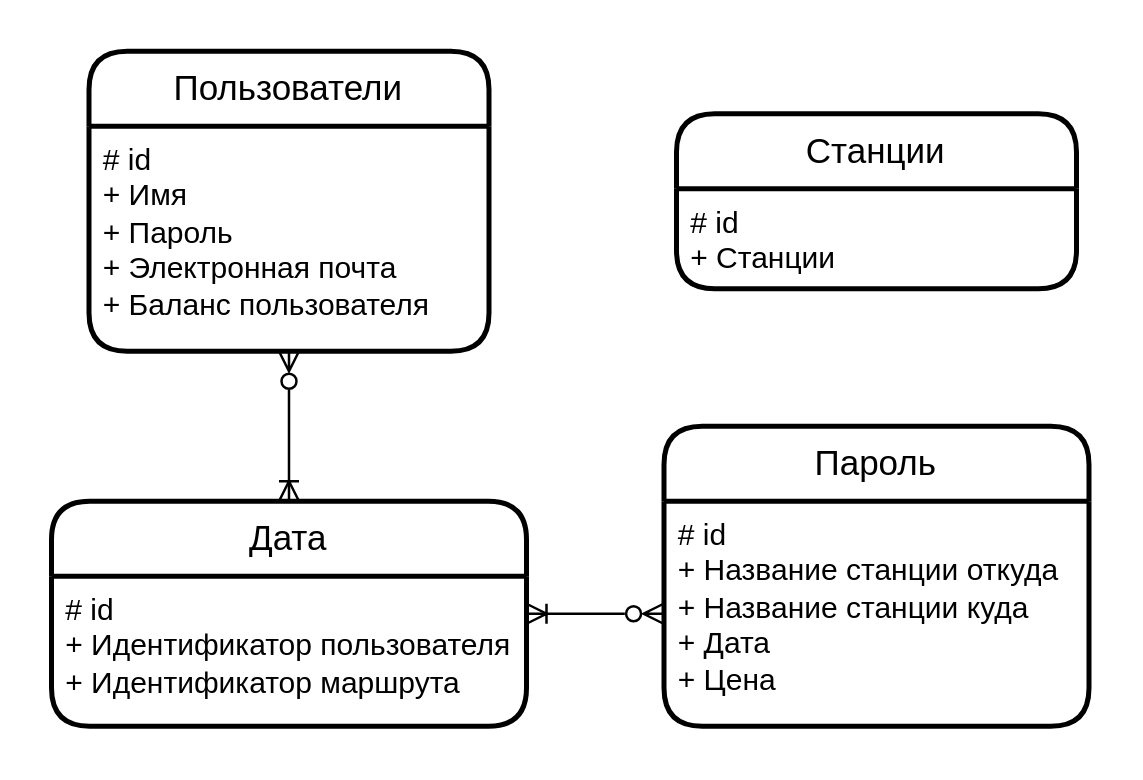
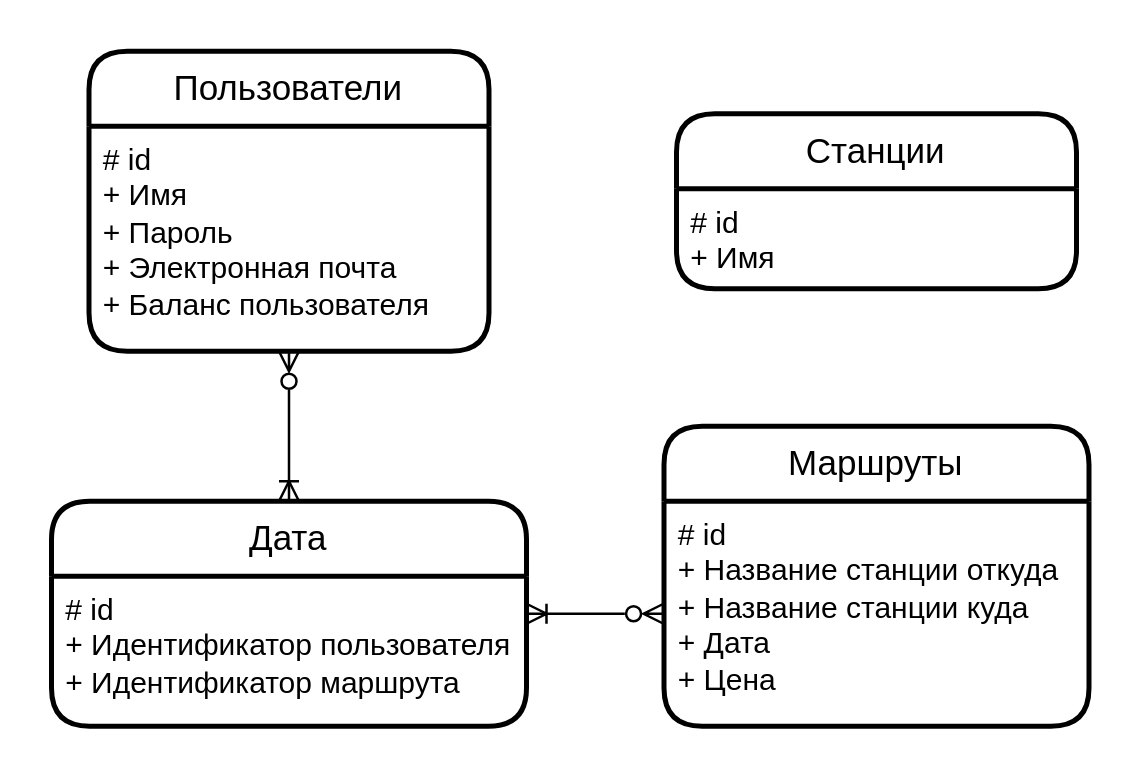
  <mxCell id="0" />
  <mxCell id="1" parent="0" />
  <mxCell id="2" value="Пользователи" style="swimlane;childLayout=stackLayout;horizontal=1;startSize=30;horizontalStack=0;rounded=1;fontSize=14;fontStyle=0;strokeWidth=2;resizeParent=0;resizeLast=1;shadow=0;dashed=0;align=center;arcSize=17;whiteSpace=wrap;html=1;" vertex="1" parent="1"><mxGeometry x="35" y="20" width="160" height="120" as="geometry" /></mxCell>
  <mxCell id="3" value="# id&lt;br&gt;+ Имя&lt;br&gt;+ Пароль&lt;br&gt;+ Электронная почта&lt;br&gt;+ Баланс пользователя" style="align=left;strokeColor=none;fillColor=none;spacingLeft=4;fontSize=12;verticalAlign=top;resizable=0;rotatable=0;part=1;html=1;" vertex="1" parent="2"><mxGeometry y="30" width="160" height="90" as="geometry" /></mxCell>
  <mxCell id="4" value="Станции" style="swimlane;childLayout=stackLayout;horizontal=1;startSize=30;horizontalStack=0;rounded=1;fontSize=14;fontStyle=0;strokeWidth=2;resizeParent=0;resizeLast=1;shadow=0;dashed=0;align=center;arcSize=17;whiteSpace=wrap;html=1;" vertex="1" parent="1"><mxGeometry x="270" y="45" width="160" height="70" as="geometry" /></mxCell>
- <mxCell id="5" value="# id&lt;br&gt;+ Станции" style="align=left;strokeColor=none;fillColor=none;spacingLeft=4;fontSize=12;verticalAlign=top;resizable=0;rotatable=0;part=1;html=1;" vertex="1" parent="4"><mxGeometry y="30" width="160" height="40" as="geometry" /></mxCell>
+ <mxCell id="5" value="# id&lt;br&gt;+ Имя" style="align=left;strokeColor=none;fillColor=none;spacingLeft=4;fontSize=12;verticalAlign=top;resizable=0;rotatable=0;part=1;html=1;" vertex="1" parent="4"><mxGeometry y="30" width="160" height="40" as="geometry" /></mxCell>
  <mxCell id="6" value="" style="edgeStyle=orthogonalEdgeStyle;rounded=0;orthogonalLoop=1;jettySize=auto;html=1;startArrow=ERoneToMany;startFill=0;endArrow=ERzeroToMany;endFill=0;" edge="1" parent="1" source="7" target="3"><mxGeometry relative="1" as="geometry" /></mxCell>
  <mxCell id="7" value="Дата" style="swimlane;childLayout=stackLayout;horizontal=1;startSize=30;horizontalStack=0;rounded=1;fontSize=14;fontStyle=0;strokeWidth=2;resizeParent=0;resizeLast=1;shadow=0;dashed=0;align=center;arcSize=17;whiteSpace=wrap;html=1;" vertex="1" parent="1"><mxGeometry x="20" y="200" width="190" height="90" as="geometry" /></mxCell>
  <mxCell id="8" value="# id&lt;br&gt;+ Идентификатор пользователя&lt;br&gt;+ Идентификатор маршрута" style="align=left;strokeColor=none;fillColor=none;spacingLeft=4;fontSize=12;verticalAlign=top;resizable=0;rotatable=0;part=1;html=1;" vertex="1" parent="7"><mxGeometry y="30" width="190" height="60" as="geometry" /></mxCell>
- <mxCell id="9" value="Пароль" style="swimlane;childLayout=stackLayout;horizontal=1;startSize=30;horizontalStack=0;rounded=1;fontSize=14;fontStyle=0;strokeWidth=2;resizeParent=0;resizeLast=1;shadow=0;dashed=0;align=center;arcSize=17;whiteSpace=wrap;html=1;" vertex="1" parent="1"><mxGeometry x="265" y="170" width="170" height="120" as="geometry" /></mxCell>
+ <mxCell id="9" value="Маршруты" style="swimlane;childLayout=stackLayout;horizontal=1;startSize=30;horizontalStack=0;rounded=1;fontSize=14;fontStyle=0;strokeWidth=2;resizeParent=0;resizeLast=1;shadow=0;dashed=0;align=center;arcSize=17;whiteSpace=wrap;html=1;" vertex="1" parent="1"><mxGeometry x="265" y="170" width="170" height="120" as="geometry" /></mxCell>
  <mxCell id="10" value="# id&lt;br&gt;+ Название станции откуда&lt;br&gt;+ Название станции куда&lt;br&gt;+ Дата&lt;br&gt;+ Цена&lt;br&gt;" style="text;html=1;align=left;verticalAlign=top;resizable=0;points=[];autosize=1;strokeColor=none;fillColor=none;spacingLeft=4;" vertex="1" parent="9"><mxGeometry y="30" width="170" height="90" as="geometry" /></mxCell>
  <mxCell id="11" value="" style="edgeStyle=orthogonalEdgeStyle;rounded=0;orthogonalLoop=1;jettySize=auto;html=1;entryX=-0.001;entryY=0.5;entryDx=0;entryDy=0;startArrow=ERoneToMany;startFill=0;endArrow=ERzeroToMany;endFill=0;entryPerimeter=0;exitX=1;exitY=0.25;exitDx=0;exitDy=0;" edge="1" parent="1" source="8" target="10"><mxGeometry relative="1" as="geometry" /></mxCell>
